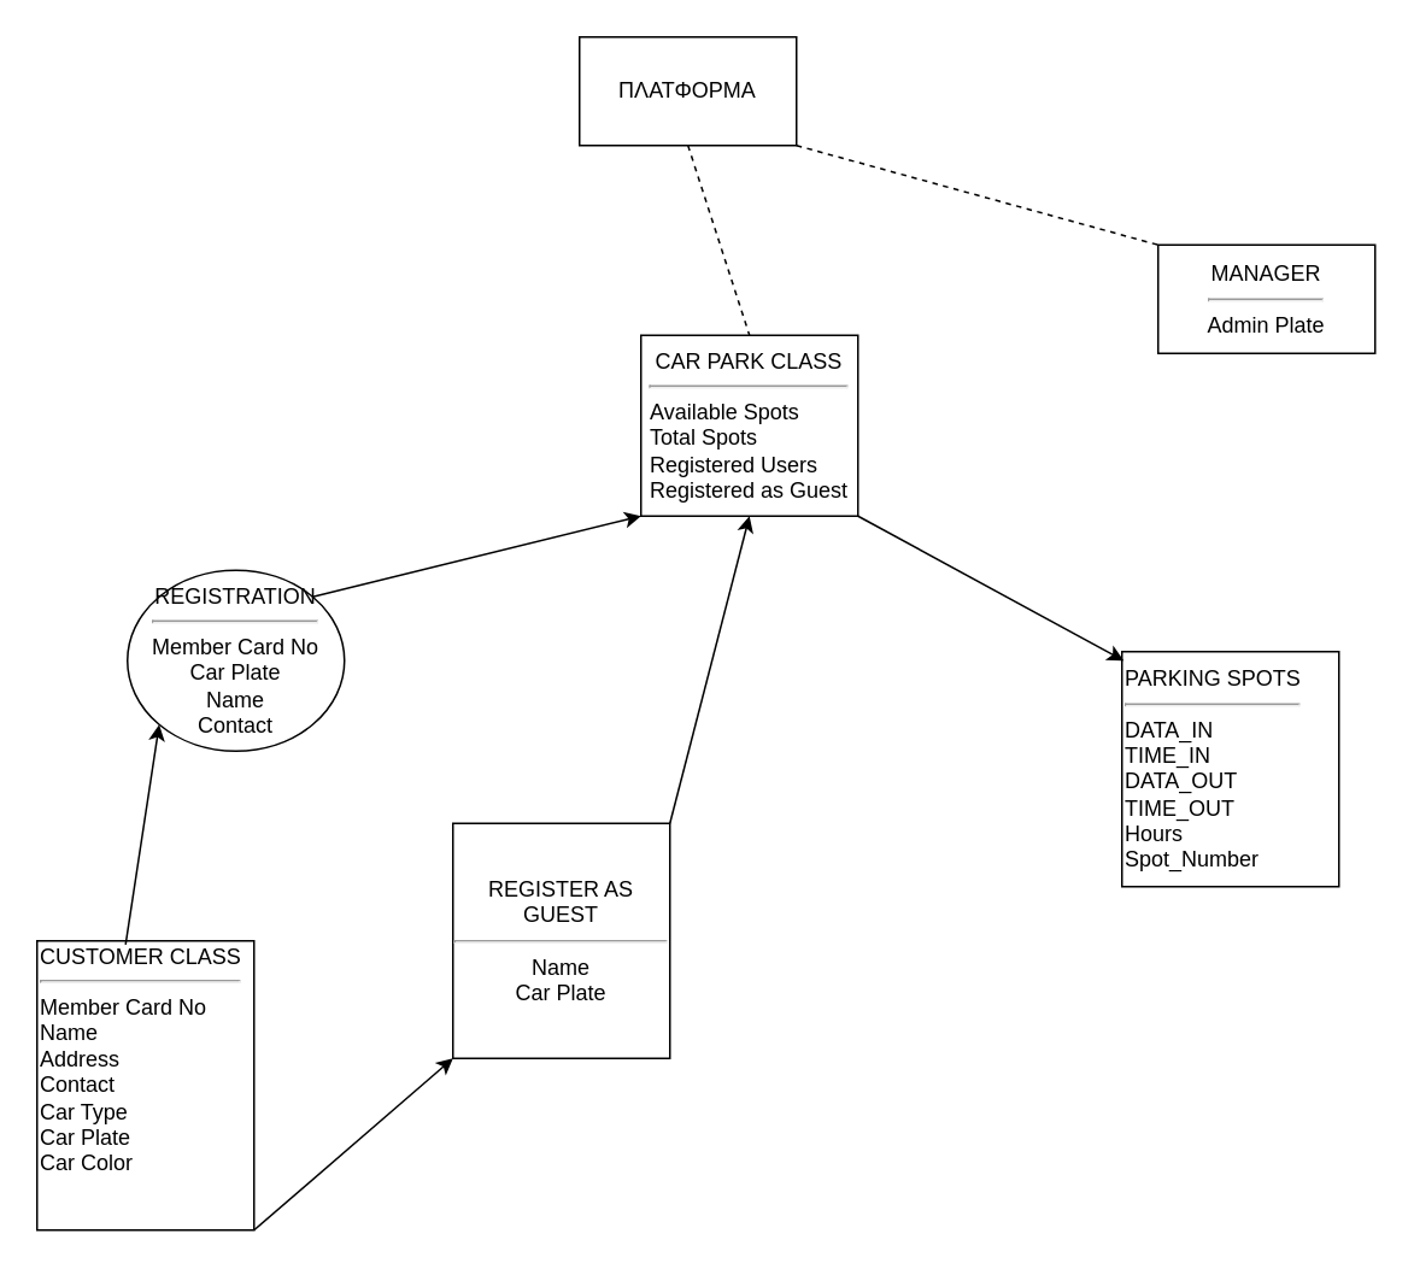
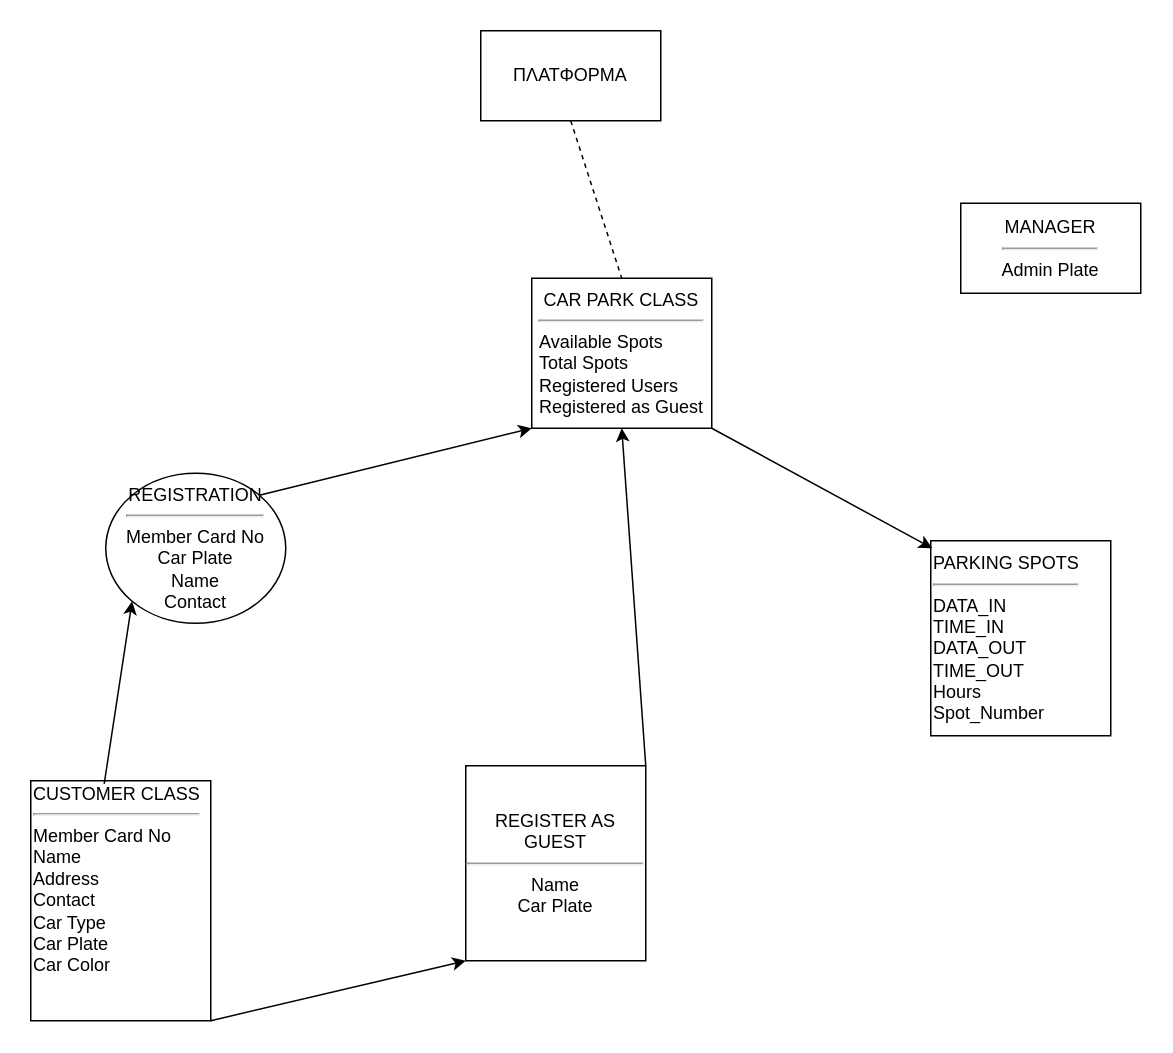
  <mxCell id="0" />
  <mxCell id="1" parent="0" />
  <mxCell id="2" value="&lt;div&gt;&lt;span&gt;CUSTOMER CLASS&lt;/span&gt;&lt;/div&gt;&lt;div&gt;&lt;hr&gt;Member Card No&lt;/div&gt;&lt;div&gt;Name&lt;/div&gt;&lt;div&gt;Address&lt;/div&gt;&lt;div&gt;Contact&lt;/div&gt;&lt;div&gt;Car Type&lt;/div&gt;&lt;div&gt;Car Plate&lt;/div&gt;&lt;div&gt;Car Color&lt;/div&gt;&lt;div&gt;&lt;br&gt;&lt;/div&gt;&lt;div&gt;&lt;br&gt;&lt;/div&gt;" style="rounded=0;whiteSpace=wrap;html=1;align=left;" vertex="1" parent="1"><mxGeometry x="20" y="520" width="120" height="160" as="geometry" /></mxCell>
  <mxCell id="3" value="CAR PARK CLASS&lt;br&gt;&lt;hr&gt;&lt;div style=&quot;text-align: left&quot;&gt;Available Spots&lt;/div&gt;&lt;div style=&quot;text-align: left&quot;&gt;Total Spots&lt;/div&gt;&lt;div style=&quot;text-align: left&quot;&gt;Registered Users&lt;/div&gt;&lt;div style=&quot;text-align: left&quot;&gt;Registered as Guest&lt;/div&gt;" style="whiteSpace=wrap;html=1;" vertex="1" parent="1"><mxGeometry x="354" y="185" width="120" height="100" as="geometry" /></mxCell>
  <mxCell id="4" value="PARKING SPOTS&lt;br&gt;&lt;hr&gt;DATA_IN&lt;br&gt;TIME_IN&lt;br&gt;DATA_OUT&lt;br&gt;TIME_OUT&lt;br&gt;Hours&lt;br&gt;Spot_Number" style="rounded=0;whiteSpace=wrap;html=1;align=left;" vertex="1" parent="1"><mxGeometry x="620" y="360" width="120" height="130" as="geometry" /></mxCell>
  <mxCell id="5" value="REGISTRATION&lt;br&gt;&lt;hr&gt;Member Card No&lt;br&gt;Car Plate&lt;br&gt;Name&lt;br&gt;Contact" style="ellipse;whiteSpace=wrap;html=1;" vertex="1" parent="1"><mxGeometry x="70" y="315" width="120" height="100" as="geometry" /></mxCell>
  <mxCell id="6" value="ΠΛΑΤΦΟΡΜΑ" style="rounded=0;whiteSpace=wrap;html=1;" vertex="1" parent="1"><mxGeometry x="320" y="20" width="120" height="60" as="geometry" /></mxCell>
  <mxCell id="7" value="MANAGER&lt;br&gt;&lt;hr&gt;Admin Plate" style="rounded=0;whiteSpace=wrap;html=1;" vertex="1" parent="1"><mxGeometry x="640" y="135" width="120" height="60" as="geometry" /></mxCell>
- <mxCell id="8" value="" style="endArrow=none;dashed=1;html=1;entryX=0;entryY=0;entryDx=0;entryDy=0;exitX=1;exitY=1;exitDx=0;exitDy=0;" edge="1" parent="1" source="6" target="7"><mxGeometry width="50" height="50" relative="1" as="geometry"><mxPoint x="390" y="315" as="sourcePoint" /><mxPoint x="440" y="265" as="targetPoint" /></mxGeometry></mxCell>
  <mxCell id="9" value="" style="endArrow=none;dashed=1;html=1;exitX=0.5;exitY=1;exitDx=0;exitDy=0;entryX=0.5;entryY=0;entryDx=0;entryDy=0;" edge="1" parent="1" source="6" target="3"><mxGeometry width="50" height="50" relative="1" as="geometry"><mxPoint x="390" y="295" as="sourcePoint" /><mxPoint x="440" y="245" as="targetPoint" /><Array as="points" /></mxGeometry></mxCell>
  <mxCell id="10" value="" style="endArrow=classic;html=1;entryX=0;entryY=1;entryDx=0;entryDy=0;exitX=0.408;exitY=0.013;exitDx=0;exitDy=0;exitPerimeter=0;" edge="1" parent="1" source="2" target="5"><mxGeometry width="50" height="50" relative="1" as="geometry"><mxPoint x="390" y="295" as="sourcePoint" /><mxPoint x="440" y="245" as="targetPoint" /></mxGeometry></mxCell>
  <mxCell id="11" value="" style="endArrow=classic;html=1;entryX=0;entryY=1;entryDx=0;entryDy=0;exitX=1;exitY=0;exitDx=0;exitDy=0;" edge="1" parent="1" source="5" target="3"><mxGeometry width="50" height="50" relative="1" as="geometry"><mxPoint x="390" y="295" as="sourcePoint" /><mxPoint x="440" y="245" as="targetPoint" /></mxGeometry></mxCell>
  <mxCell id="12" value="" style="endArrow=classic;html=1;exitX=1;exitY=1;exitDx=0;exitDy=0;" edge="1" parent="1" source="3"><mxGeometry width="50" height="50" relative="1" as="geometry"><mxPoint x="390" y="295" as="sourcePoint" /><mxPoint x="621" y="365" as="targetPoint" /></mxGeometry></mxCell>
- <mxCell id="13" value="REGISTER AS GUEST&lt;br&gt;&lt;hr&gt;Name&lt;br&gt;Car Plate" style="rounded=0;whiteSpace=wrap;html=1;" vertex="1" parent="1"><mxGeometry x="250" y="455" width="120" height="130" as="geometry" /></mxCell>
+ <mxCell id="13" value="REGISTER AS GUEST&lt;br&gt;&lt;hr&gt;Name&lt;br&gt;Car Plate" style="rounded=0;whiteSpace=wrap;html=1;" vertex="1" parent="1"><mxGeometry x="310" y="510" width="120" height="130" as="geometry" /></mxCell>
  <mxCell id="14" value="" style="endArrow=classic;html=1;entryX=0;entryY=1;entryDx=0;entryDy=0;exitX=1;exitY=1;exitDx=0;exitDy=0;" edge="1" parent="1" source="2" target="13"><mxGeometry width="50" height="50" relative="1" as="geometry"><mxPoint x="390" y="285" as="sourcePoint" /><mxPoint x="440" y="235" as="targetPoint" /></mxGeometry></mxCell>
  <mxCell id="15" value="" style="endArrow=classic;html=1;exitX=1;exitY=0;exitDx=0;exitDy=0;entryX=0.5;entryY=1;entryDx=0;entryDy=0;" edge="1" parent="1" source="13" target="3"><mxGeometry width="50" height="50" relative="1" as="geometry"><mxPoint x="390" y="285" as="sourcePoint" /><mxPoint x="400" y="265" as="targetPoint" /></mxGeometry></mxCell>
